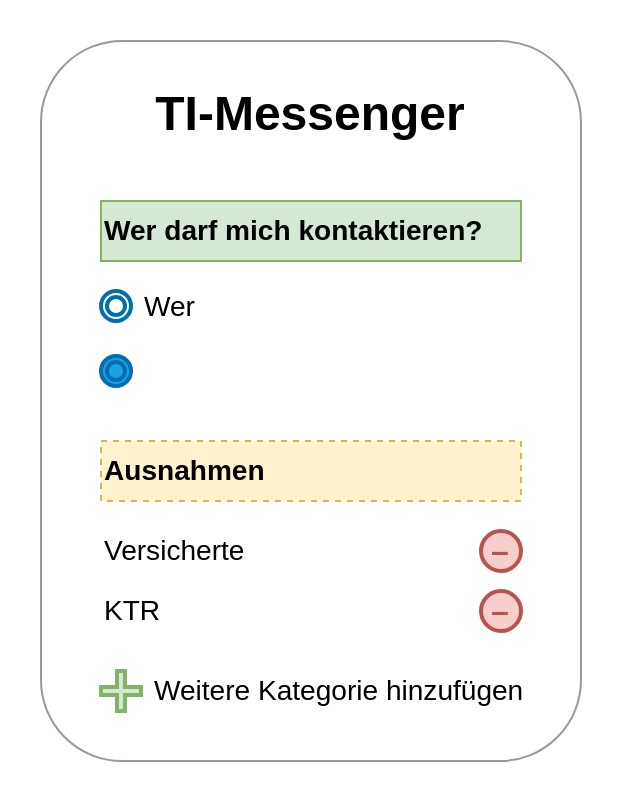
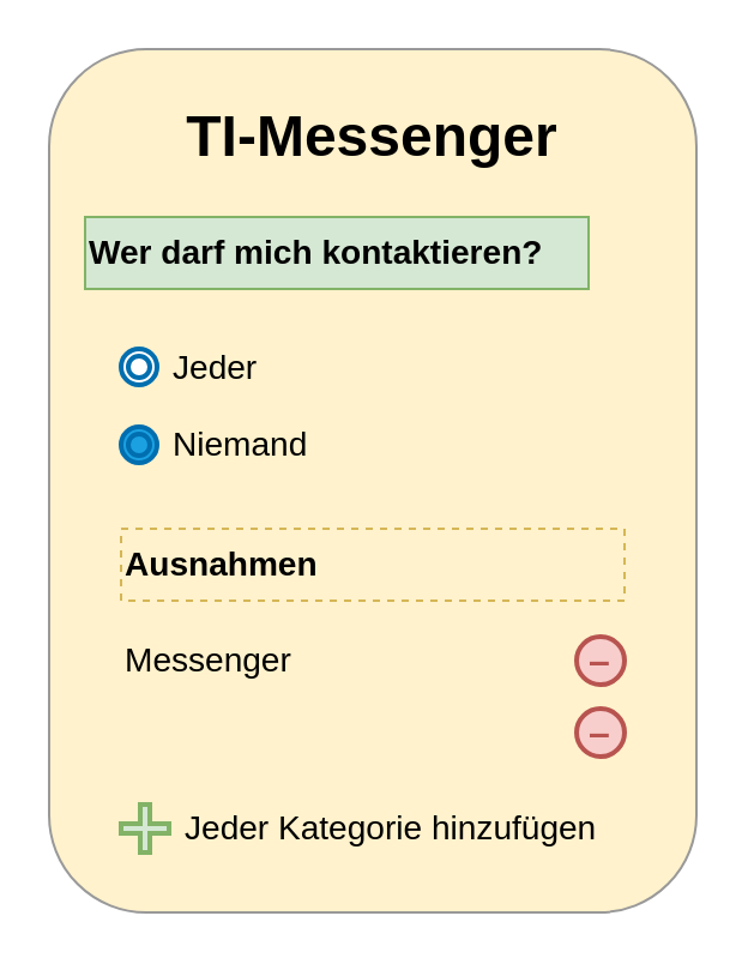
  <mxCell id="0" />
  <mxCell id="1" parent="0" />
- <mxCell id="2" value="&lt;h1&gt;TI-Messenger&lt;/h1&gt;" style="rounded=1;whiteSpace=wrap;html=1;verticalAlign=top;glass=0;shadow=0;strokeColor=#999999;" parent="1" vertex="1"><mxGeometry x="20" y="20" width="270" height="360" as="geometry" /></mxCell>
- <mxCell id="3" value="&lt;h3&gt;Wer darf mich kontaktieren?&lt;/h3&gt;" style="rounded=0;whiteSpace=wrap;html=1;fillColor=#d5e8d4;strokeColor=#82b366;align=left;" parent="1" vertex="1"><mxGeometry x="50" y="100" width="210" height="30" as="geometry" /></mxCell>
+ <mxCell id="2" value="&lt;h1&gt;TI-Messenger&lt;/h1&gt;" style="rounded=1;whiteSpace=wrap;html=1;verticalAlign=top;glass=0;shadow=0;strokeColor=#999999;fillColor=#fff2cc;" parent="1" vertex="1"><mxGeometry x="20" y="20" width="270" height="360" as="geometry" /></mxCell>
+ <mxCell id="3" value="&lt;h3&gt;Wer darf mich kontaktieren?&lt;/h3&gt;" style="rounded=0;whiteSpace=wrap;html=1;fillColor=#d5e8d4;strokeColor=#82b366;align=left;" parent="1" vertex="1"><mxGeometry x="35" y="90" width="210" height="30" as="geometry" /></mxCell>
  <mxCell id="4" value="" style="group" parent="1" vertex="1" connectable="0"><mxGeometry x="50" y="137.5" width="80" height="30" as="geometry" /></mxCell>
  <mxCell id="5" value="" style="ellipse;shape=doubleEllipse;whiteSpace=wrap;html=1;aspect=fixed;strokeWidth=2;strokeColor=#006EAF;" parent="4" vertex="1"><mxGeometry y="7.5" width="15" height="15" as="geometry" /></mxCell>
- <mxCell id="6" value="&lt;p&gt;&lt;font style=&quot;font-size: 14.04px;&quot;&gt;Wer&lt;/font&gt;&lt;/p&gt;" style="text;html=1;align=left;verticalAlign=middle;whiteSpace=wrap;rounded=0;" parent="4" vertex="1"><mxGeometry x="20" width="60" height="30" as="geometry" /></mxCell>
+ <mxCell id="6" value="&lt;p&gt;&lt;font style=&quot;font-size: 14.04px;&quot;&gt;Jeder&lt;/font&gt;&lt;/p&gt;" style="text;html=1;align=left;verticalAlign=middle;whiteSpace=wrap;rounded=0;" parent="4" vertex="1"><mxGeometry x="20" width="60" height="30" as="geometry" /></mxCell>
  <mxCell id="7" value="" style="group" parent="1" vertex="1" connectable="0"><mxGeometry x="50" y="170" width="80" height="30" as="geometry" /></mxCell>
  <mxCell id="8" value="" style="ellipse;shape=doubleEllipse;whiteSpace=wrap;html=1;aspect=fixed;fillColor=#1ba1e2;fontColor=#ffffff;strokeColor=#006EAF;strokeWidth=2;" parent="7" vertex="1"><mxGeometry y="7.5" width="15" height="15" as="geometry" /></mxCell>
+ <mxCell id="9" value="&lt;p&gt;&lt;font style=&quot;font-size: 14.04px;&quot;&gt;Niemand&lt;/font&gt;&lt;/p&gt;" style="text;html=1;align=left;verticalAlign=middle;whiteSpace=wrap;rounded=0;" parent="7" vertex="1"><mxGeometry x="20" width="60" height="30" as="geometry" /></mxCell>
  <mxCell id="10" value="&lt;h3&gt;Ausnahmen&lt;/h3&gt;" style="rounded=0;whiteSpace=wrap;html=1;fillColor=#fff2cc;strokeColor=#d6b656;align=left;dashed=1;" parent="1" vertex="1"><mxGeometry x="50" y="220" width="210" height="30" as="geometry" /></mxCell>
  <mxCell id="11" value="" style="group" parent="1" vertex="1" connectable="0"><mxGeometry x="50" y="260" width="210" height="30" as="geometry" /></mxCell>
  <mxCell id="12" value="" style="group" parent="11" vertex="1" connectable="0"><mxGeometry width="210" height="30" as="geometry" /></mxCell>
  <mxCell id="13" value="&lt;b&gt;&lt;font style=&quot;font-size: 16px;&quot; color=&quot;#b85450&quot;&gt;–&lt;/font&gt;&lt;/b&gt;" style="ellipse;whiteSpace=wrap;html=1;fillColor=#f8cecc;strokeColor=#b85450;strokeWidth=2;" parent="12" vertex="1"><mxGeometry x="190" y="5" width="20" height="20" as="geometry" /></mxCell>
- <mxCell id="14" value="&lt;font style=&quot;font-size: 14.04px;&quot;&gt;Versicherte&lt;/font&gt;" style="text;html=1;align=left;verticalAlign=middle;whiteSpace=wrap;rounded=0;" parent="12" vertex="1"><mxGeometry width="190" height="30" as="geometry" /></mxCell>
+ <mxCell id="14" value="&lt;font style=&quot;font-size: 14.04px;&quot;&gt;Messenger&lt;/font&gt;" style="text;html=1;align=left;verticalAlign=middle;whiteSpace=wrap;rounded=0;" parent="12" vertex="1"><mxGeometry width="190" height="30" as="geometry" /></mxCell>
  <mxCell id="15" value="" style="group" parent="1" vertex="1" connectable="0"><mxGeometry x="50" y="290" width="210" height="30" as="geometry" /></mxCell>
  <mxCell id="16" value="&lt;b&gt;&lt;font style=&quot;font-size: 16px;&quot; color=&quot;#b85450&quot;&gt;–&lt;/font&gt;&lt;/b&gt;" style="ellipse;whiteSpace=wrap;html=1;fillColor=#f8cecc;strokeColor=#b85450;strokeWidth=2;" parent="15" vertex="1"><mxGeometry x="190" y="5" width="20" height="20" as="geometry" /></mxCell>
- <mxCell id="17" value="&lt;font style=&quot;font-size: 14.04px;&quot;&gt;KTR&lt;/font&gt;" style="text;html=1;align=left;verticalAlign=middle;whiteSpace=wrap;rounded=0;" parent="15" vertex="1"><mxGeometry width="190" height="30" as="geometry" /></mxCell>
  <mxCell id="18" value="" style="group" parent="1" vertex="1" connectable="0"><mxGeometry x="50" y="330" width="225" height="30" as="geometry" /></mxCell>
  <mxCell id="19" value="" style="shape=cross;whiteSpace=wrap;html=1;fillColor=#d5e8d4;strokeColor=#82b366;strokeWidth=2;" parent="18" vertex="1"><mxGeometry y="5" width="20" height="20" as="geometry" /></mxCell>
- <mxCell id="20" value="&lt;font style=&quot;font-size: 14.04px;&quot;&gt;Weitere Kategorie hinzufügen&lt;/font&gt;" style="text;html=1;align=left;verticalAlign=middle;whiteSpace=wrap;rounded=0;" parent="18" vertex="1"><mxGeometry x="25" width="200" height="30" as="geometry" /></mxCell>
+ <mxCell id="20" value="&lt;font style=&quot;font-size: 14.04px;&quot;&gt;Jeder Kategorie hinzufügen&lt;/font&gt;" style="text;html=1;align=left;verticalAlign=middle;whiteSpace=wrap;rounded=0;" parent="18" vertex="1"><mxGeometry x="25" width="200" height="30" as="geometry" /></mxCell>
